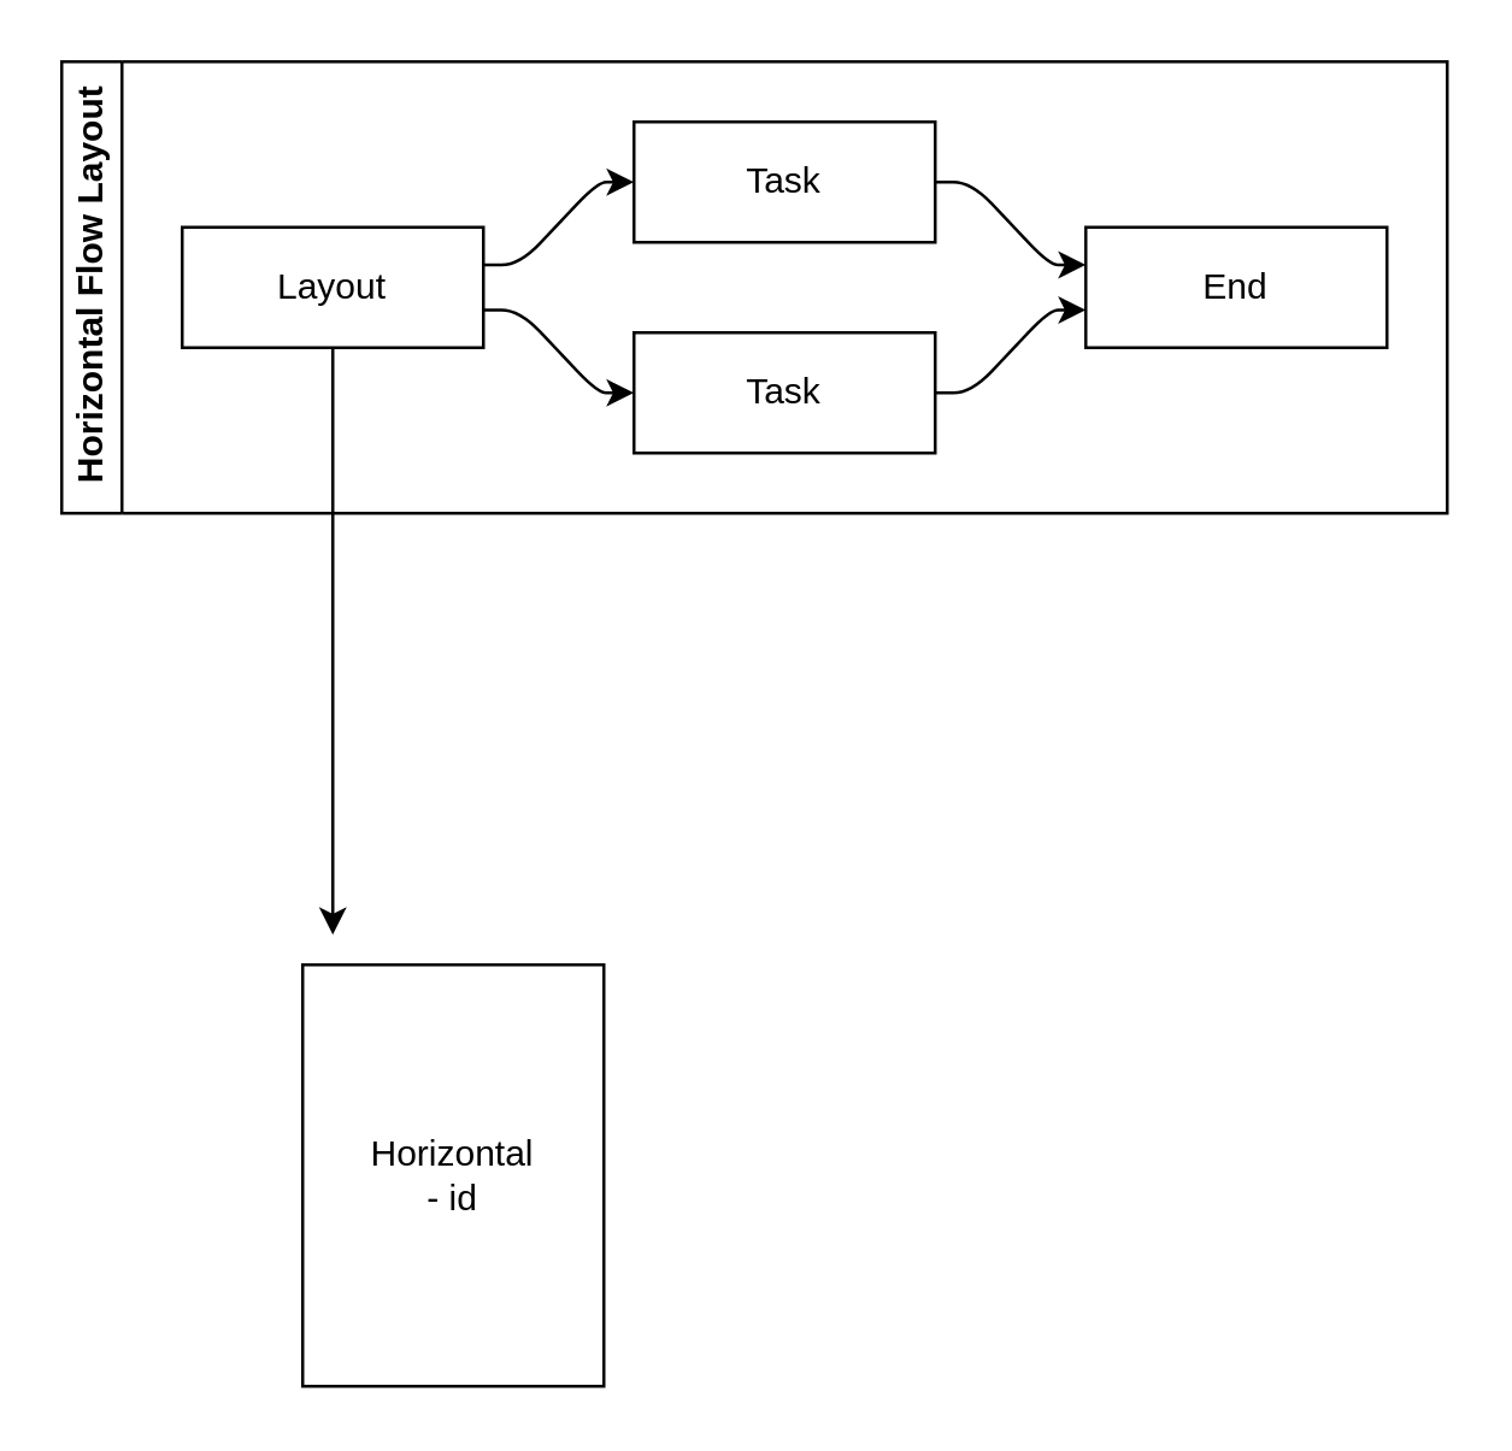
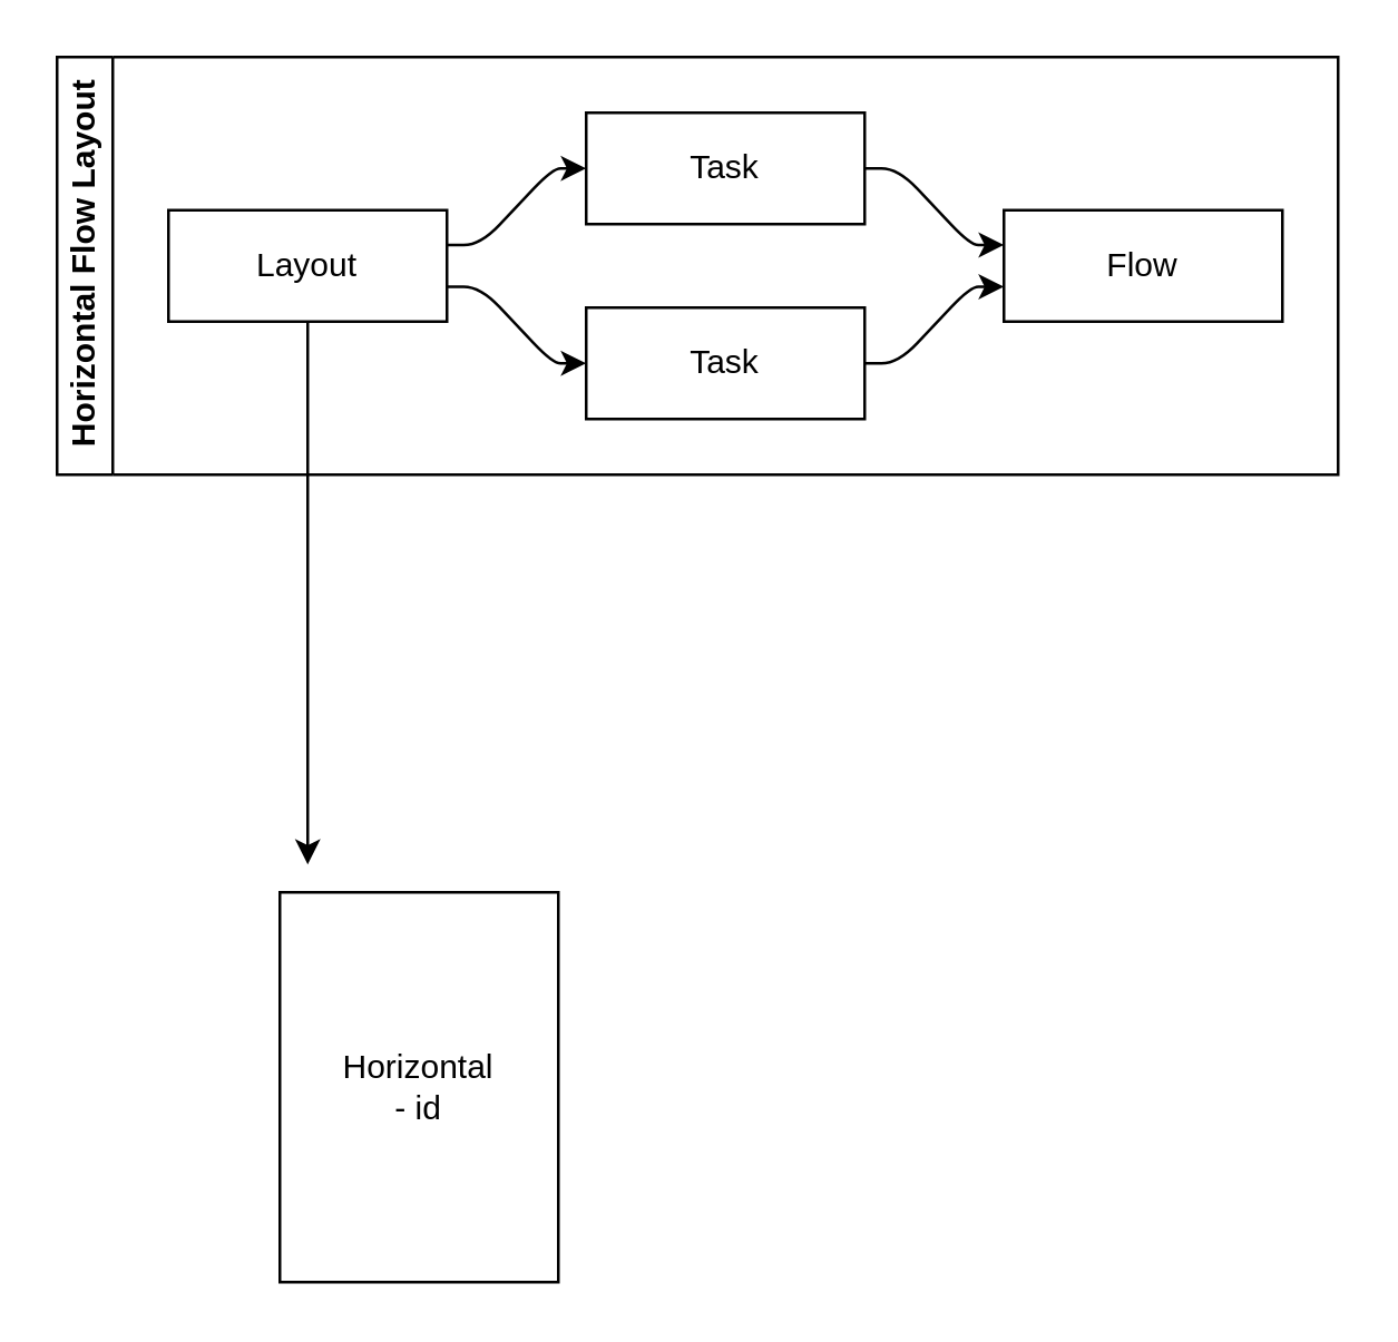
  <mxCell id="0" />
  <mxCell id="1" parent="0" />
  <mxCell id="2" value="Horizontal Flow Layout" style="swimlane;html=1;startSize=20;horizontal=0;childLayout=flowLayout;flowOrientation=west;resizable=0;interRankCellSpacing=50;containerType=tree;fontSize=12;" vertex="1" parent="1"><mxGeometry x="20" y="20" width="460" height="150" as="geometry" /></mxCell>
  <mxCell id="3" value="Layout" style="whiteSpace=wrap;html=1;" vertex="1" parent="2"><mxGeometry x="40" y="55" width="100" height="40" as="geometry" /></mxCell>
  <mxCell id="4" value="Task" style="whiteSpace=wrap;html=1;" vertex="1" parent="2"><mxGeometry x="190" y="20" width="100" height="40" as="geometry" /></mxCell>
  <mxCell id="5" value="" style="html=1;rounded=1;curved=0;sourcePerimeterSpacing=0;targetPerimeterSpacing=0;startSize=6;endSize=6;noEdgeStyle=1;orthogonal=1;" edge="1" parent="2" source="3" target="4"><mxGeometry relative="1" as="geometry"><Array as="points"><mxPoint x="152" y="67.5" /><mxPoint x="178" y="40" /></Array></mxGeometry></mxCell>
  <mxCell id="6" value="Task" style="whiteSpace=wrap;html=1;" vertex="1" parent="2"><mxGeometry x="190" y="90" width="100" height="40" as="geometry" /></mxCell>
  <mxCell id="7" value="" style="html=1;rounded=1;curved=0;sourcePerimeterSpacing=0;targetPerimeterSpacing=0;startSize=6;endSize=6;noEdgeStyle=1;orthogonal=1;" edge="1" parent="2" source="3" target="6"><mxGeometry relative="1" as="geometry"><Array as="points"><mxPoint x="152" y="82.5" /><mxPoint x="178" y="110" /></Array></mxGeometry></mxCell>
- <mxCell id="8" value="End" style="whiteSpace=wrap;html=1;" vertex="1" parent="2"><mxGeometry x="340" y="55" width="100" height="40" as="geometry" /></mxCell>
+ <mxCell id="8" value="Flow" style="whiteSpace=wrap;html=1;" vertex="1" parent="2"><mxGeometry x="340" y="55" width="100" height="40" as="geometry" /></mxCell>
  <mxCell id="9" value="" style="html=1;rounded=1;curved=0;sourcePerimeterSpacing=0;targetPerimeterSpacing=0;startSize=6;endSize=6;noEdgeStyle=1;orthogonal=1;" edge="1" parent="2" source="4" target="8"><mxGeometry relative="1" as="geometry"><Array as="points"><mxPoint x="302" y="40" /><mxPoint x="328" y="67.5" /></Array></mxGeometry></mxCell>
  <mxCell id="10" value="" style="html=1;rounded=1;curved=0;sourcePerimeterSpacing=0;targetPerimeterSpacing=0;startSize=6;endSize=6;noEdgeStyle=1;orthogonal=1;" edge="1" parent="2" source="6" target="8"><mxGeometry relative="1" as="geometry"><Array as="points"><mxPoint x="302" y="110" /><mxPoint x="328" y="82.5" /></Array></mxGeometry></mxCell>
  <mxCell id="11" style="edgeStyle=none;html=1;exitX=0.5;exitY=1;exitDx=0;exitDy=0;entryX=0;entryY=0;entryDx=10;entryDy=10;entryPerimeter=0;" edge="1" parent="1" source="3"><mxGeometry relative="1" as="geometry"><mxPoint x="110" y="310" as="targetPoint" /></mxGeometry></mxCell>
  <mxCell id="12" value="Horizontal&lt;br&gt;- id&lt;br&gt;" style="whiteSpace=wrap;html=1;" vertex="1" parent="1"><mxGeometry x="100" y="320" width="100" height="140" as="geometry" /></mxCell>
